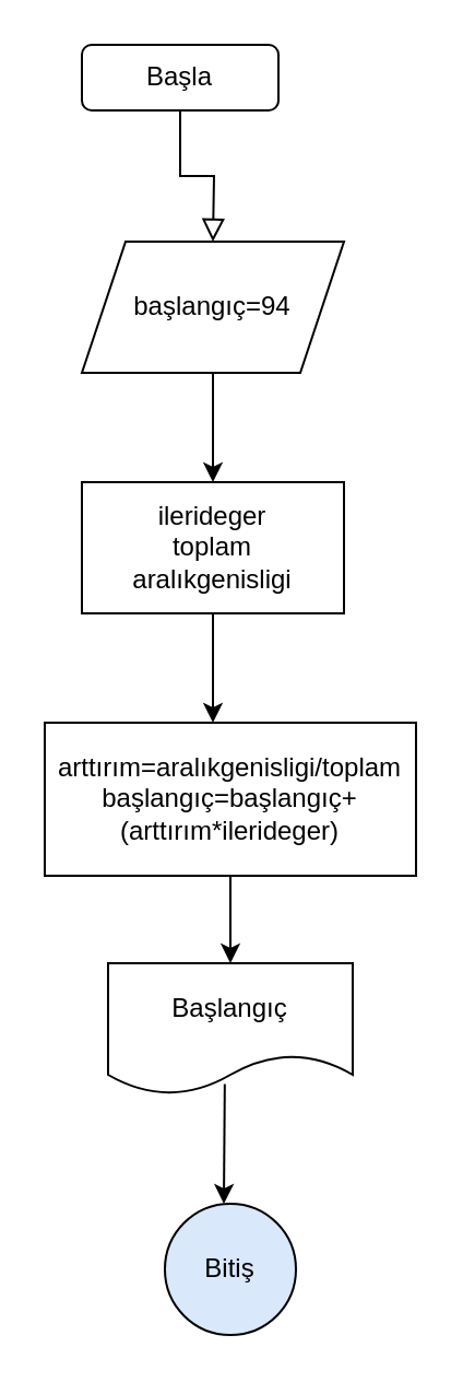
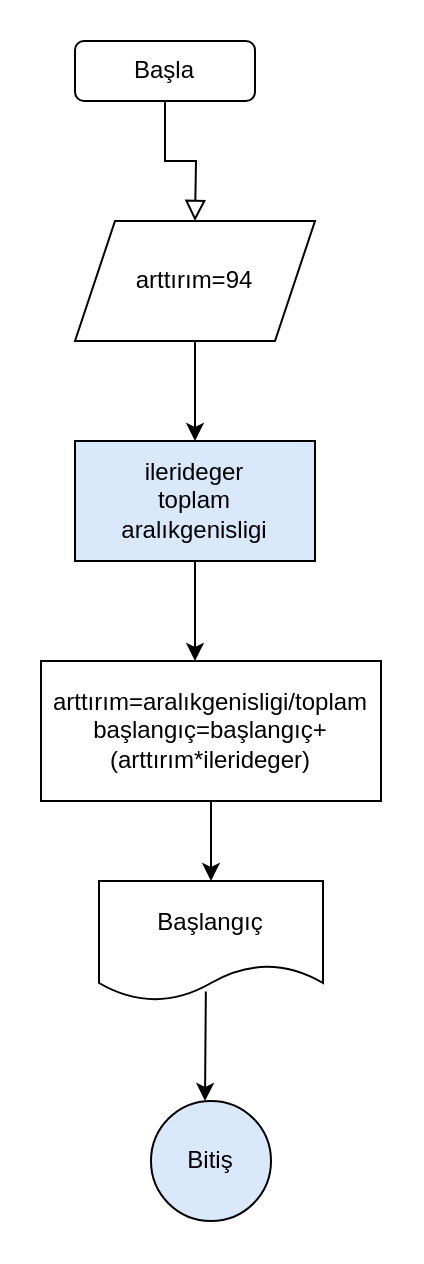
  <mxCell id="0" />
  <mxCell id="1" parent="0" />
  <mxCell id="2" value="" style="rounded=0;html=1;jettySize=auto;orthogonalLoop=1;fontSize=11;endArrow=block;endFill=0;endSize=8;strokeWidth=1;shadow=0;labelBackgroundColor=none;edgeStyle=orthogonalEdgeStyle;" parent="1" source="3" edge="1"><mxGeometry relative="1" as="geometry"><mxPoint x="97" y="110" as="targetPoint" /></mxGeometry></mxCell>
  <mxCell id="3" value="Başla" style="rounded=1;whiteSpace=wrap;html=1;fontSize=12;glass=0;strokeWidth=1;shadow=0;" parent="1" vertex="1"><mxGeometry x="37" y="20" width="90" height="30" as="geometry" /></mxCell>
- <mxCell id="4" value="başlangıç=94" style="shape=parallelogram;perimeter=parallelogramPerimeter;whiteSpace=wrap;html=1;fixedSize=1;" vertex="1" parent="1"><mxGeometry x="37" y="110" width="120" height="60" as="geometry" /></mxCell>
+ <mxCell id="4" value="arttırım=94" style="shape=parallelogram;perimeter=parallelogramPerimeter;whiteSpace=wrap;html=1;fixedSize=1;" vertex="1" parent="1"><mxGeometry x="37" y="110" width="120" height="60" as="geometry" /></mxCell>
  <mxCell id="5" value="" style="endArrow=classic;html=1;exitX=0.5;exitY=1;exitDx=0;exitDy=0;" edge="1" parent="1" source="4"><mxGeometry width="50" height="50" relative="1" as="geometry"><mxPoint x="97" y="180" as="sourcePoint" /><mxPoint x="97" y="220" as="targetPoint" /></mxGeometry></mxCell>
- <mxCell id="6" value="ilerideger&lt;br&gt;toplam&lt;br&gt;aralıkgenisligi" style="rounded=0;whiteSpace=wrap;html=1;" vertex="1" parent="1"><mxGeometry x="37" y="220" width="120" height="60" as="geometry" /></mxCell>
+ <mxCell id="6" value="ilerideger&lt;br&gt;toplam&lt;br&gt;aralıkgenisligi" style="rounded=0;whiteSpace=wrap;html=1;fillColor=#dae8fc;" vertex="1" parent="1"><mxGeometry x="37" y="220" width="120" height="60" as="geometry" /></mxCell>
  <mxCell id="7" value="" style="endArrow=classic;html=1;exitX=0.5;exitY=1;exitDx=0;exitDy=0;" edge="1" parent="1" source="6"><mxGeometry width="50" height="50" relative="1" as="geometry"><mxPoint x="97" y="350" as="sourcePoint" /><mxPoint x="97" y="330" as="targetPoint" /></mxGeometry></mxCell>
  <mxCell id="8" value="arttırım=aralıkgenisligi/toplam&lt;br&gt;başlangıç=başlangıç+(arttırım*ilerideger)" style="rounded=0;whiteSpace=wrap;html=1;" vertex="1" parent="1"><mxGeometry x="20" y="330" width="170" height="70" as="geometry" /></mxCell>
  <mxCell id="9" value="" style="endArrow=classic;html=1;exitX=0.5;exitY=1;exitDx=0;exitDy=0;" edge="1" parent="1" source="8"><mxGeometry width="50" height="50" relative="1" as="geometry"><mxPoint x="107" y="470" as="sourcePoint" /><mxPoint x="105" y="440" as="targetPoint" /></mxGeometry></mxCell>
  <mxCell id="10" value="Başlangıç" style="shape=document;whiteSpace=wrap;html=1;boundedLbl=1;" vertex="1" parent="1"><mxGeometry x="49" y="440" width="112" height="60" as="geometry" /></mxCell>
  <mxCell id="11" value="" style="endArrow=classic;html=1;exitX=0.477;exitY=0.92;exitDx=0;exitDy=0;exitPerimeter=0;" edge="1" parent="1" source="10"><mxGeometry width="50" height="50" relative="1" as="geometry"><mxPoint x="97" y="510" as="sourcePoint" /><mxPoint x="102" y="550" as="targetPoint" /></mxGeometry></mxCell>
  <mxCell id="12" value="Bitiş" style="ellipse;whiteSpace=wrap;html=1;aspect=fixed;fillColor=#dae8fc;" vertex="1" parent="1"><mxGeometry x="75" y="550" width="60" height="60" as="geometry" /></mxCell>
